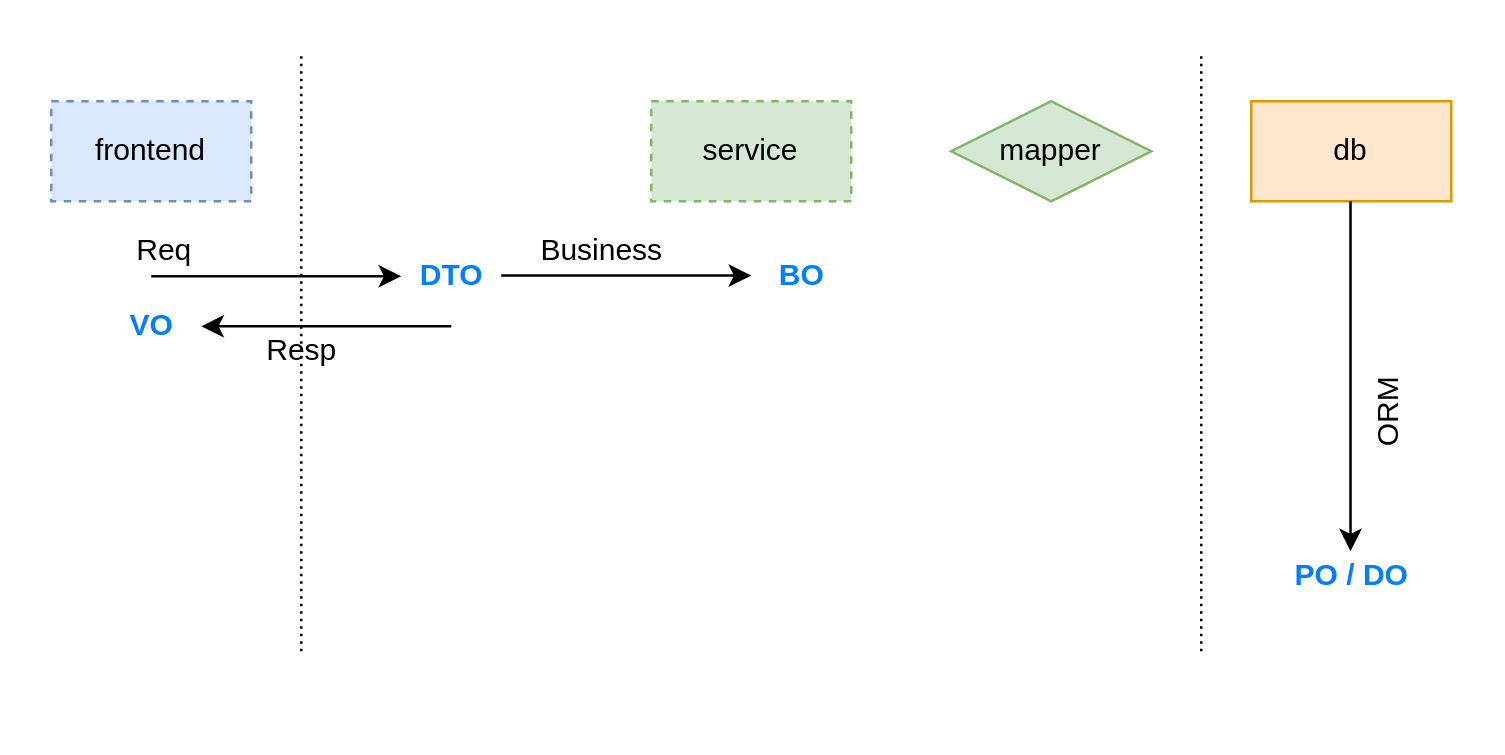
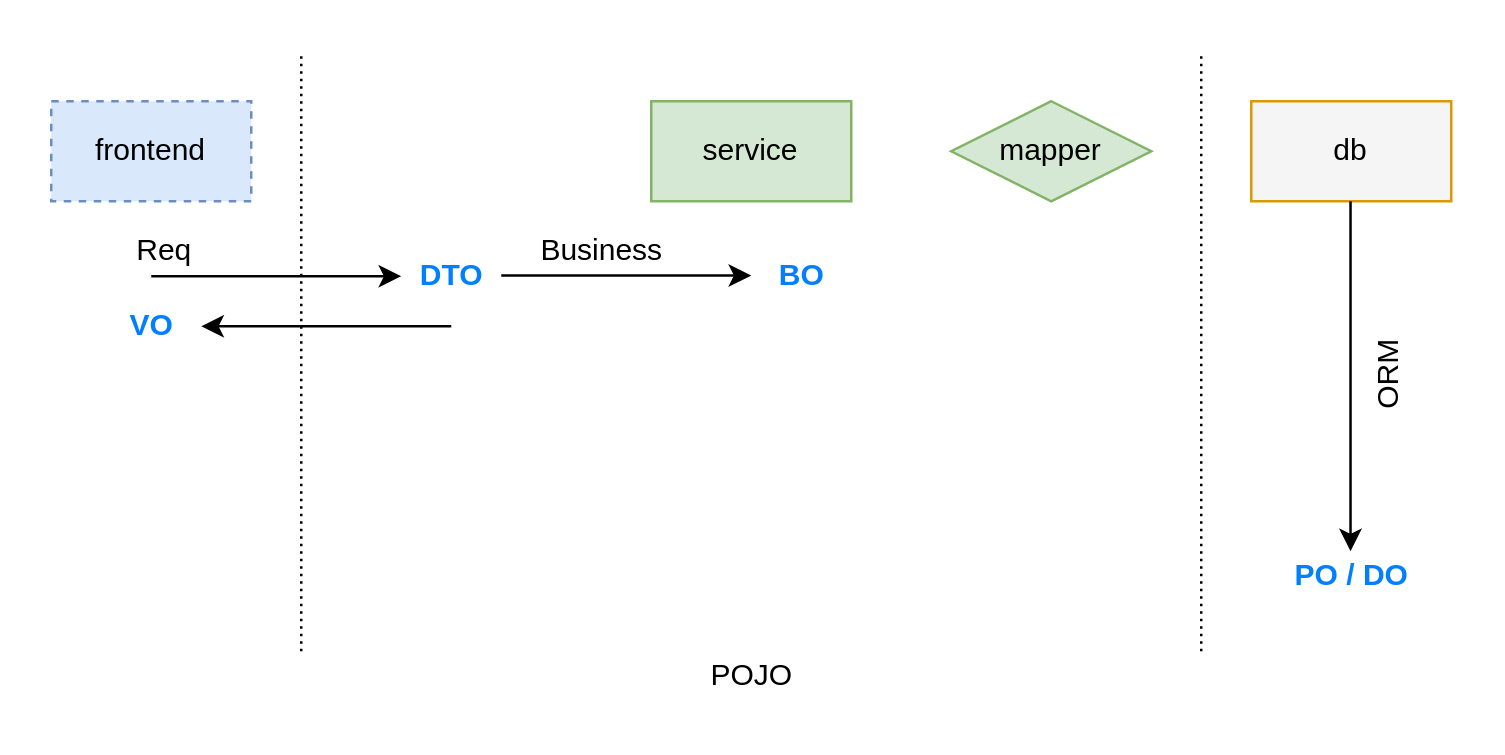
  <mxCell id="0" />
  <mxCell id="1" parent="0" />
  <mxCell id="2" value="" style="endArrow=none;html=1;rounded=0;dashed=1;dashPattern=1 2;" edge="1" parent="1"><mxGeometry width="50" height="50" relative="1" as="geometry"><mxPoint x="120" y="260" as="sourcePoint" /><mxPoint x="120" y="20" as="targetPoint" /></mxGeometry></mxCell>
  <mxCell id="3" value="frontend" style="rounded=0;whiteSpace=wrap;html=1;fillColor=#dae8fc;strokeColor=#6c8ebf;dashed=1;" vertex="1" parent="1"><mxGeometry x="20" y="40" width="80" height="40" as="geometry" /></mxCell>
- <mxCell id="4" value="service" style="rounded=0;whiteSpace=wrap;html=1;fillColor=#d5e8d4;strokeColor=#82b366;dashed=1;" vertex="1" parent="1"><mxGeometry x="260" y="40" width="80" height="40" as="geometry" /></mxCell>
+ <mxCell id="4" value="service" style="rounded=0;whiteSpace=wrap;html=1;fillColor=#d5e8d4;strokeColor=#82b366;" vertex="1" parent="1"><mxGeometry x="260" y="40" width="80" height="40" as="geometry" /></mxCell>
  <mxCell id="5" value="mapper" style="rhombus;whiteSpace=wrap;html=1;fillColor=#d5e8d4;strokeColor=#82b366;" vertex="1" parent="1"><mxGeometry x="380" y="40" width="80" height="40" as="geometry" /></mxCell>
- <mxCell id="6" value="db" style="rounded=0;whiteSpace=wrap;html=1;fillColor=#ffe6cc;strokeColor=#d79b00;" vertex="1" parent="1"><mxGeometry x="500" y="40" width="80" height="40" as="geometry" /></mxCell>
- <mxCell id="8" value="ORM" style="text;html=1;align=center;verticalAlign=middle;resizable=0;points=[];autosize=1;strokeColor=none;fillColor=none;spacing=0;horizontal=0;" vertex="1" parent="1"><mxGeometry x="530" y="155" width="50" height="20" as="geometry" /></mxCell>
+ <mxCell id="6" value="db" style="rounded=0;whiteSpace=wrap;html=1;fillColor=#f5f5f5;strokeColor=#d79b00;" vertex="1" parent="1"><mxGeometry x="500" y="40" width="80" height="40" as="geometry" /></mxCell>
+ <mxCell id="7" value="POJO" style="text;html=1;align=center;verticalAlign=middle;resizable=0;points=[];autosize=1;strokeColor=none;fillColor=none;spacing=0;" vertex="1" parent="1"><mxGeometry x="275" y="260" width="50" height="20" as="geometry" /></mxCell>
+ <mxCell id="8" value="ORM" style="text;html=1;align=center;verticalAlign=middle;resizable=0;points=[];autosize=1;strokeColor=none;fillColor=none;spacing=0;horizontal=0;" vertex="1" parent="1"><mxGeometry x="530" y="140" width="50" height="20" as="geometry" /></mxCell>
  <mxCell id="9" value="&lt;b&gt;&lt;font color=&quot;#007fff&quot;&gt;PO / DO&lt;/font&gt;&lt;/b&gt;" style="text;html=1;align=center;verticalAlign=middle;resizable=0;points=[];autosize=1;strokeColor=none;fillColor=none;spacing=0;" vertex="1" parent="1"><mxGeometry x="510" y="220" width="60" height="20" as="geometry" /></mxCell>
  <mxCell id="10" value="" style="endArrow=classic;html=1;rounded=0;" edge="1" parent="1"><mxGeometry width="50" height="50" relative="1" as="geometry"><mxPoint x="539.71" y="80" as="sourcePoint" /><mxPoint x="539.71" y="220" as="targetPoint" /></mxGeometry></mxCell>
  <mxCell id="11" value="" style="endArrow=classic;html=1;rounded=0;" edge="1" parent="1"><mxGeometry width="50" height="50" relative="1" as="geometry"><mxPoint x="60" y="110" as="sourcePoint" /><mxPoint x="160" y="110" as="targetPoint" /></mxGeometry></mxCell>
  <mxCell id="12" value="" style="endArrow=classic;html=1;rounded=0;" edge="1" parent="1"><mxGeometry width="50" height="50" relative="1" as="geometry"><mxPoint x="180" y="130" as="sourcePoint" /><mxPoint x="80" y="130" as="targetPoint" /></mxGeometry></mxCell>
  <mxCell id="13" value="Req" style="text;html=1;align=center;verticalAlign=middle;resizable=0;points=[];autosize=1;strokeColor=none;fillColor=none;spacing=0;" vertex="1" parent="1"><mxGeometry x="45" y="90" width="40" height="20" as="geometry" /></mxCell>
- <mxCell id="14" value="Resp" style="text;html=1;align=center;verticalAlign=middle;resizable=0;points=[];autosize=1;strokeColor=none;fillColor=none;spacing=0;" vertex="1" parent="1"><mxGeometry x="95" y="130" width="50" height="20" as="geometry" /></mxCell>
  <mxCell id="15" value="" style="endArrow=none;html=1;rounded=0;dashed=1;dashPattern=1 2;" edge="1" parent="1"><mxGeometry width="50" height="50" relative="1" as="geometry"><mxPoint x="480" y="260" as="sourcePoint" /><mxPoint x="480" y="20" as="targetPoint" /></mxGeometry></mxCell>
  <mxCell id="16" value="&lt;b&gt;&lt;font color=&quot;#007fff&quot;&gt;DTO&lt;/font&gt;&lt;/b&gt;" style="text;html=1;align=center;verticalAlign=middle;resizable=0;points=[];autosize=1;strokeColor=none;fillColor=none;spacing=0;" vertex="1" parent="1"><mxGeometry x="160" y="100" width="40" height="20" as="geometry" /></mxCell>
  <mxCell id="17" value="&lt;b&gt;&lt;font color=&quot;#007fff&quot;&gt;VO&lt;/font&gt;&lt;/b&gt;" style="text;html=1;align=center;verticalAlign=middle;resizable=0;points=[];autosize=1;strokeColor=none;fillColor=none;spacing=0;" vertex="1" parent="1"><mxGeometry x="40" y="120" width="40" height="20" as="geometry" /></mxCell>
  <mxCell id="18" value="" style="endArrow=classic;html=1;rounded=0;" edge="1" parent="1"><mxGeometry width="50" height="50" relative="1" as="geometry"><mxPoint x="200" y="109.71" as="sourcePoint" /><mxPoint x="300" y="109.71" as="targetPoint" /></mxGeometry></mxCell>
  <mxCell id="19" value="&lt;b&gt;&lt;font color=&quot;#007fff&quot;&gt;BO&lt;/font&gt;&lt;/b&gt;" style="text;html=1;align=center;verticalAlign=middle;resizable=0;points=[];autosize=1;strokeColor=none;fillColor=none;spacing=0;" vertex="1" parent="1"><mxGeometry x="300" y="100" width="40" height="20" as="geometry" /></mxCell>
  <mxCell id="20" value="Business" style="text;html=1;align=center;verticalAlign=middle;resizable=0;points=[];autosize=1;strokeColor=none;fillColor=none;spacing=0;" vertex="1" parent="1"><mxGeometry x="205" y="90" width="70" height="20" as="geometry" /></mxCell>
